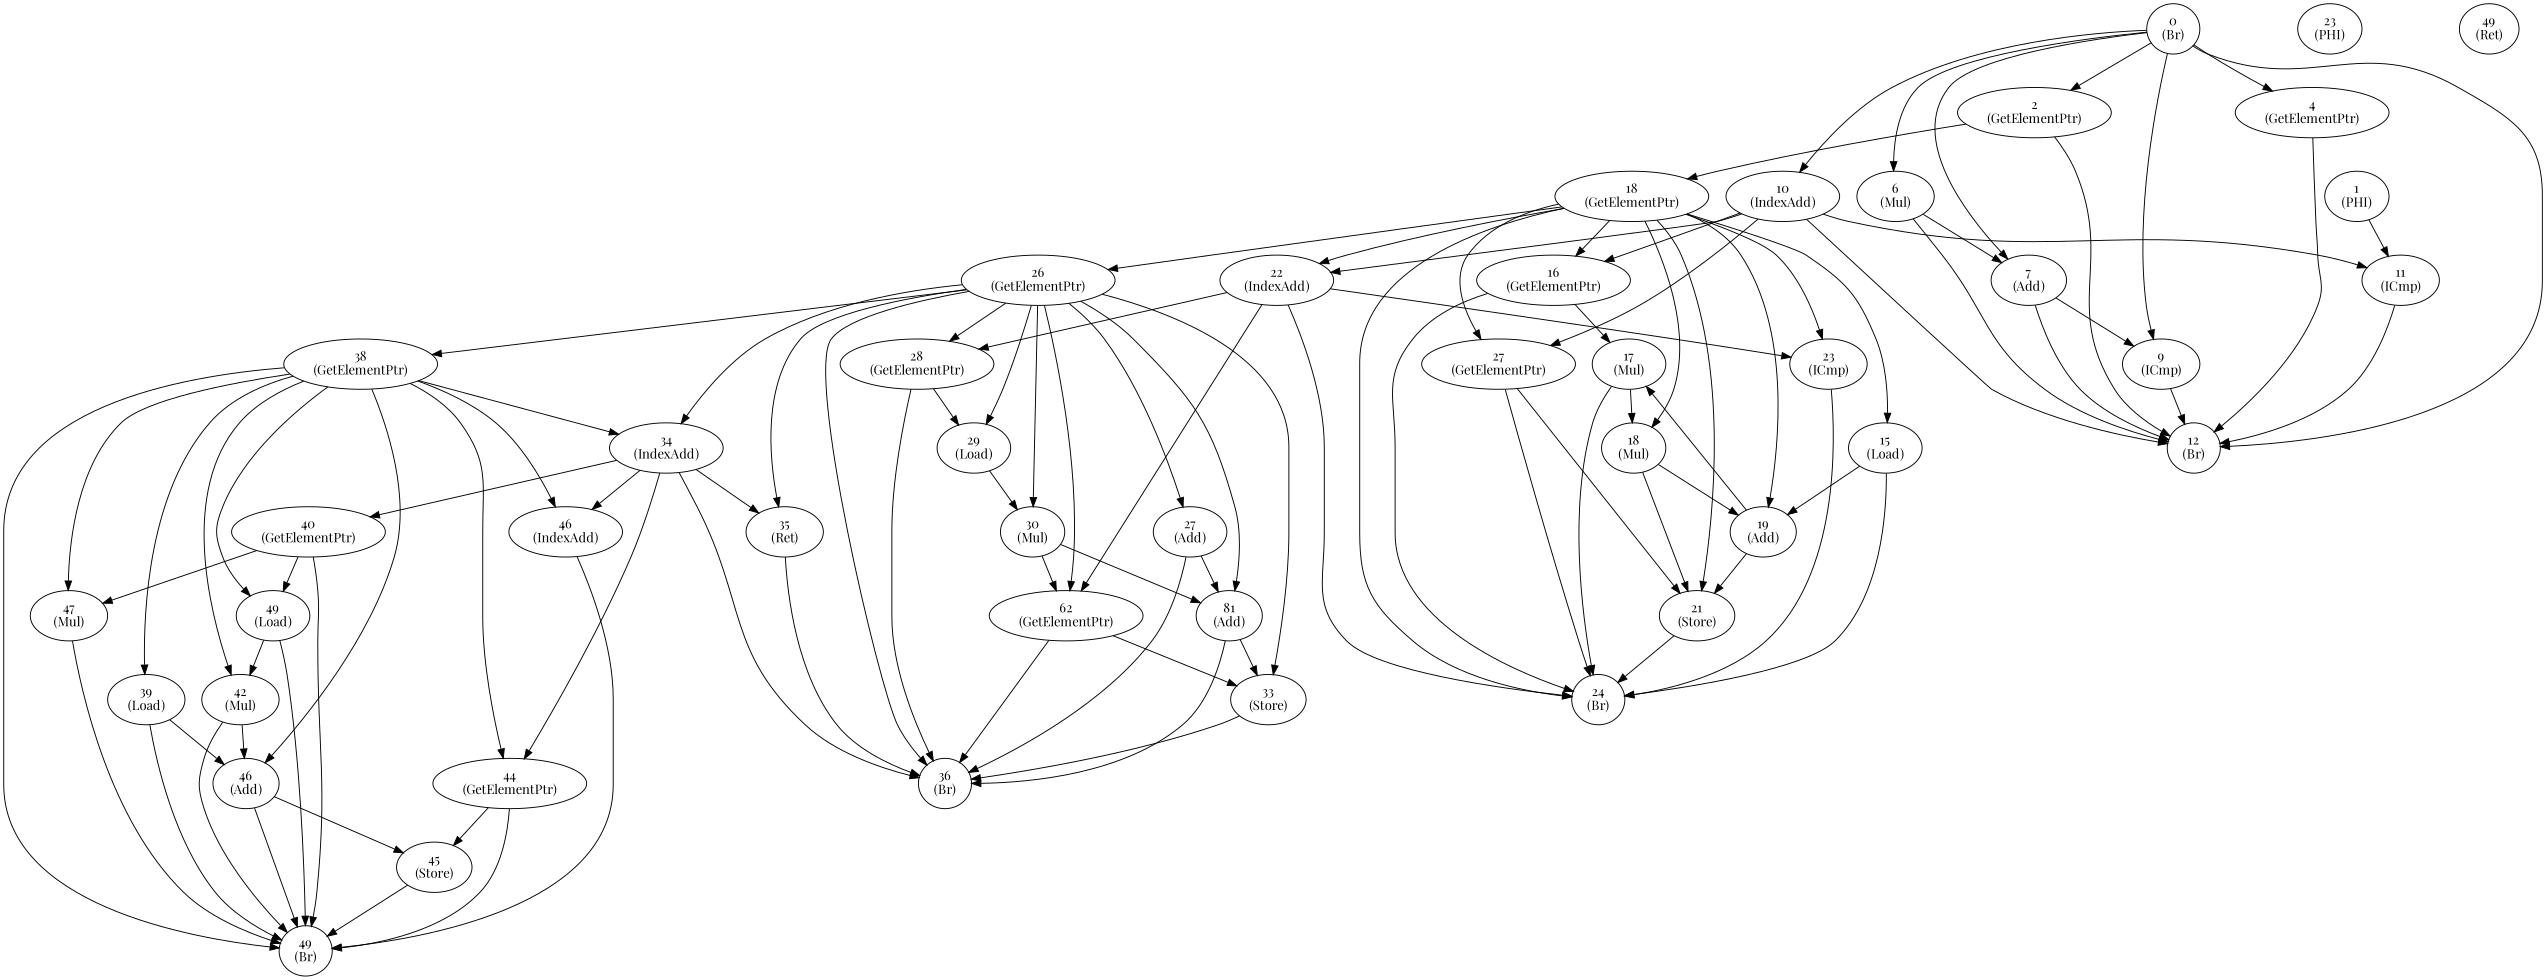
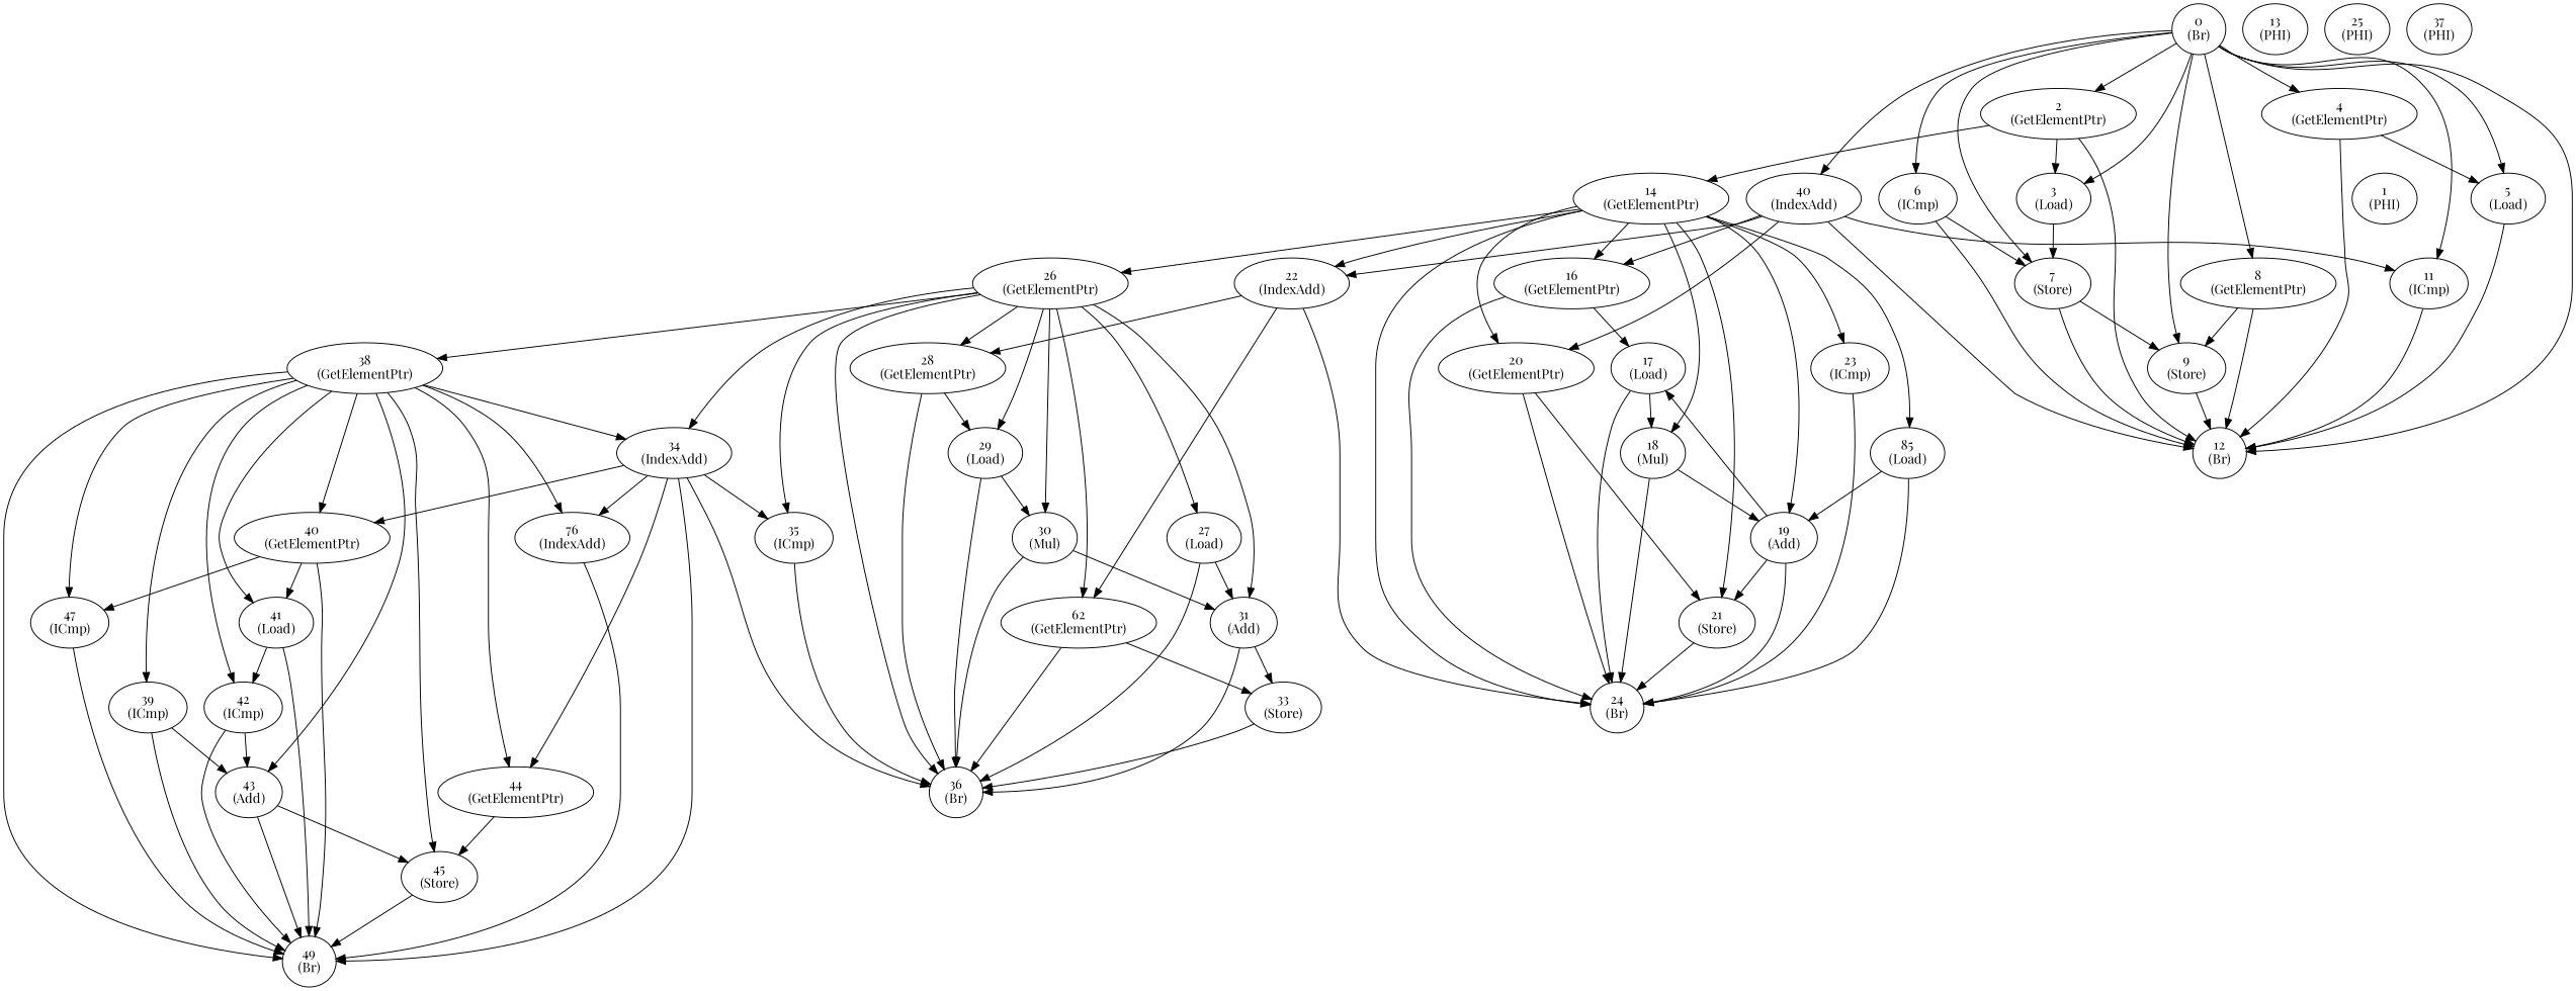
  digraph {
    fontname="Playfair Display"
    node [fontname="Playfair Display"]
    edge [fontname="Playfair Display"]
    n1 [label="0\n(Br)"]
    n2 [label="2\n(GetElementPtr)"]
+   n3 [label="3\n(Load)"]
    n4 [label="4\n(GetElementPtr)"]
-   n6 [label="6\n(Mul)"]
-   n7 [label="7\n(Add)"]
-   n9 [label="9\n(ICmp)"]
-   n10 [label="10\n(IndexAdd)"]
+   n5 [label="5\n(Load)"]
+   n6 [label="6\n(ICmp)"]
+   n7 [label="7\n(Store)"]
+   n8 [label="8\n(GetElementPtr)"]
+   n9 [label="9\n(Store)"]
+   n10 [label="40\n(IndexAdd)"]
    n11 [label="11\n(ICmp)"]
    n12 [label="12\n(Br)"]
-   n13 [label="18\n(GetElementPtr)"]
+   n13 [label="14\n(GetElementPtr)"]
    n14 [label="16\n(GetElementPtr)"]
-   n15 [label="27\n(GetElementPtr)"]
+   n15 [label="20\n(GetElementPtr)"]
    n16 [label="22\n(IndexAdd)"]
    n17 [label="1\n(PHI)"]
-   n18 [label="15\n(Load)"]
+   n18 [label="85\n(Load)"]
    n19 [label="18\n(Mul)"]
    n20 [label="19\n(Add)"]
    n21 [label="21\n(Store)"]
    n22 [label="23\n(ICmp)"]
    n23 [label="24\n(Br)"]
    n24 [label="26\n(GetElementPtr)"]
-   n25 [label="17\n(Mul)"]
+   n25 [label="17\n(Load)"]
    n26 [label="28\n(GetElementPtr)"]
    n27 [label="62\n(GetElementPtr)"]
+   n28 [label="13\n(PHI)"]
    n29 [label="34\n(IndexAdd)"]
-   n30 [label="27\n(Add)"]
+   n30 [label="27\n(Load)"]
    n31 [label="29\n(Load)"]
    n32 [label="30\n(Mul)"]
-   n33 [label="81\n(Add)"]
+   n33 [label="31\n(Add)"]
    n34 [label="33\n(Store)"]
-   n35 [label="35\n(Ret)"]
+   n35 [label="35\n(ICmp)"]
    n36 [label="36\n(Br)"]
    n37 [label="38\n(GetElementPtr)"]
    n38 [label="40\n(GetElementPtr)"]
    n39 [label="44\n(GetElementPtr)"]
-   n40 [label="46\n(IndexAdd)"]
-   n41 [label="23\n(PHI)"]
-   n42 [label="39\n(Load)"]
-   n43 [label="49\n(Load)"]
-   n44 [label="42\n(Mul)"]
-   n45 [label="46\n(Add)"]
+   n40 [label="76\n(IndexAdd)"]
+   n41 [label="25\n(PHI)"]
+   n42 [label="39\n(ICmp)"]
+   n43 [label="41\n(Load)"]
+   n44 [label="42\n(ICmp)"]
+   n45 [label="43\n(Add)"]
    n46 [label="45\n(Store)"]
-   n47 [label="47\n(Mul)"]
+   n47 [label="47\n(ICmp)"]
    n48 [label="49\n(Br)"]
-   n50 [label="49\n(Ret)"]
+   n49 [label="37\n(PHI)"]
    n1 -> n2
+   n1 -> n3
    n1 -> n4
+   n1 -> n5
    n1 -> n6
    n1 -> n7
+   n1 -> n8
    n1 -> n9
    n1 -> n10
-   n17 -> n11
+   n1 -> n11
    n1 -> n12
+   n2 -> n3
    n2 -> n12
    n2 -> n13
+   n3 -> n7
+   n4 -> n5
    n4 -> n12
+   n5 -> n12
    n6 -> n7
    n6 -> n12
    n7 -> n9
    n7 -> n12
+   n8 -> n9
+   n8 -> n12
    n9 -> n12
    n10 -> n11
    n10 -> n12
    n10 -> n14
    n10 -> n15
    n10 -> n16
    n11 -> n12
    n13 -> n14
    n13 -> n15
    n13 -> n16
    n13 -> n18
    n13 -> n19
    n13 -> n20
    n13 -> n21
    n13 -> n22
    n13 -> n23
    n13 -> n24
    n14 -> n23
    n14 -> n25
    n15 -> n21
    n15 -> n23
-   n16 -> n22
    n16 -> n23
    n16 -> n26
    n16 -> n27
    n18 -> n20
    n18 -> n23
    n19 -> n20
-   n19 -> n21
+   n19 -> n23
    n20 -> n21
+   n20 -> n23
    n20 -> n25
    n21 -> n23
    n22 -> n23
    n24 -> n26
    n24 -> n27
    n24 -> n29
    n24 -> n30
    n24 -> n31
    n24 -> n32
    n24 -> n33
-   n24 -> n34
    n24 -> n35
    n24 -> n36
    n24 -> n37
    n25 -> n19
    n25 -> n23
    n26 -> n31
    n26 -> n36
    n27 -> n34
    n27 -> n36
    n29 -> n35
    n29 -> n36
    n29 -> n38
    n29 -> n39
    n29 -> n40
    n30 -> n33
    n30 -> n36
    n31 -> n32
+   n31 -> n36
    n32 -> n33
-   n32 -> n27
+   n32 -> n36
    n33 -> n34
    n33 -> n36
    n34 -> n36
    n35 -> n36
    n37 -> n29
+   n37 -> n38
    n37 -> n39
    n37 -> n40
    n37 -> n42
    n37 -> n43
    n37 -> n44
    n37 -> n45
+   n37 -> n46
    n37 -> n47
    n37 -> n48
    n38 -> n43
    n38 -> n47
    n38 -> n48
    n39 -> n46
-   n39 -> n48
+   n29 -> n48
    n40 -> n48
    n42 -> n45
    n42 -> n48
    n43 -> n44
    n43 -> n48
    n44 -> n45
    n44 -> n48
    n45 -> n46
    n45 -> n48
    n46 -> n48
    n47 -> n48
  }
